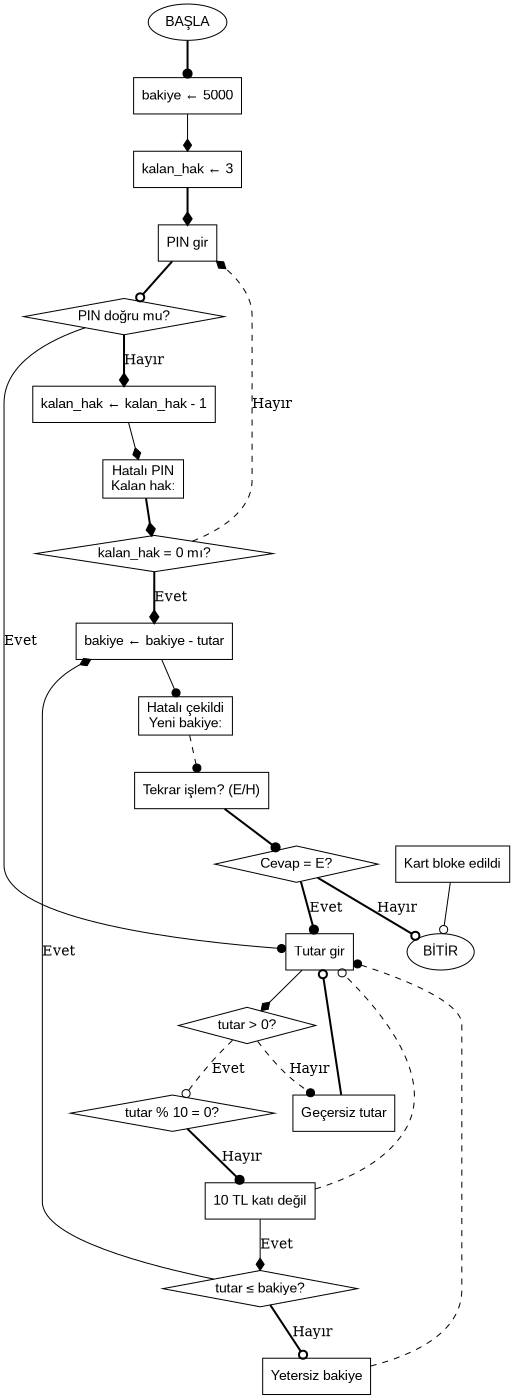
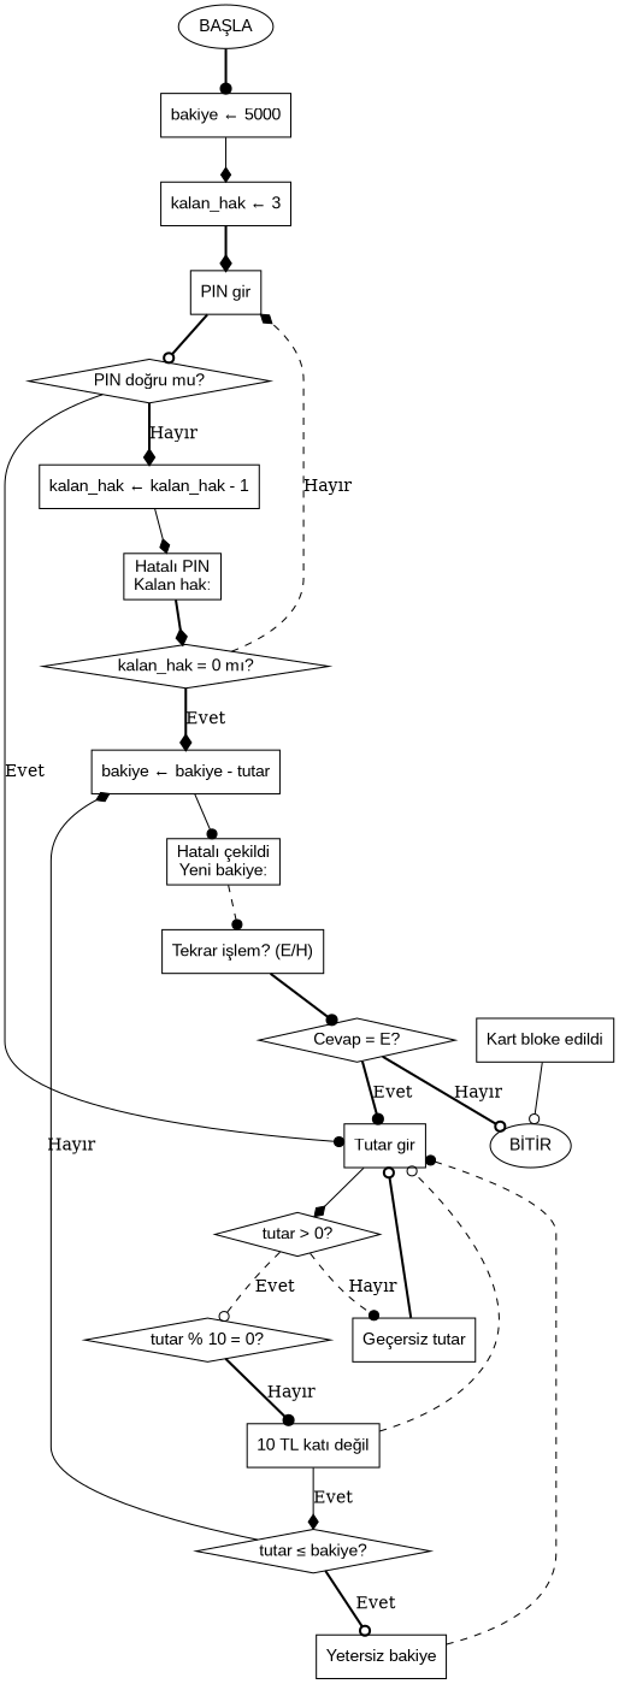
  digraph {
    rankdir=TB
    node [fontname=Arial shape=box]
    edge [arrowhead=diamond style=bold]
    n1 [label="BAŞLA" shape=ellipse]
    n2 [label="bakiye ← 5000"]
    n3 [label="kalan_hak ← 3"]
    n4 [label="PIN gir"]
    n5 [label="PIN doğru mu?" shape=diamond]
    n6 [label="kalan_hak ← kalan_hak - 1"]
    n7 [label="Tutar gir"]
    n8 [label="Hatalı PIN\nKalan hak:"]
    n9 [label="tutar > 0?" shape=diamond]
    n10 [label="kalan_hak = 0 mı?" shape=diamond]
    n11 [label="bakiye ← bakiye - tutar"]
    n12 [label="Kart bloke edildi"]
    n13 [label="BİTİR" shape=ellipse]
    n14 [label="Geçersiz tutar"]
    n15 [label="tutar % 10 = 0?" shape=diamond]
    n16 [label="10 TL katı değil"]
    n17 [label="tutar ≤ bakiye?" shape=diamond]
    n18 [label="Yetersiz bakiye"]
    n19 [label="Hatalı çekildi\nYeni bakiye:"]
    n20 [label="Tekrar işlem? (E/H)"]
    n21 [label="Cevap = E?" shape=diamond]
    n1 -> n2 [arrowhead=dot]
    n2 -> n3 [style=solid]
    n3 -> n4
    n4 -> n5 [arrowhead=odot]
    n5 -> n6 [label="Hayır"]
    n5 -> n7 [arrowhead=dot label=Evet style=solid]
    n6 -> n8 [style=solid]
    n7 -> n9 [style=solid]
    n8 -> n10
    n9 -> n14 [arrowhead=dot label="Hayır" style=dashed]
    n9 -> n15 [arrowhead=odot label=Evet style=dashed]
    n10 -> n4 [label="Hayır" style=dashed]
    n10 -> n11 [label=Evet]
    n11 -> n19 [arrowhead=dot style=solid]
    n12 -> n13 [arrowhead=odot style=solid]
    n14 -> n7 [arrowhead=odot]
    n15 -> n16 [arrowhead=dot label="Hayır"]
    n16 -> n7 [arrowhead=odot style=dashed]
    n16 -> n17 [label=Evet style=solid]
-   n17 -> n11 [label=Evet style=solid]
-   n17 -> n18 [arrowhead=odot label="Hayır"]
+   n17 -> n11 [label="Hayır" style=solid]
+   n17 -> n18 [arrowhead=odot label=Evet]
    n18 -> n7 [arrowhead=dot style=dashed]
    n19 -> n20 [arrowhead=dot style=dashed]
    n20 -> n21 [arrowhead=dot]
    n21 -> n7 [arrowhead=dot label=Evet]
    n21 -> n13 [arrowhead=odot label="Hayır"]
  }
